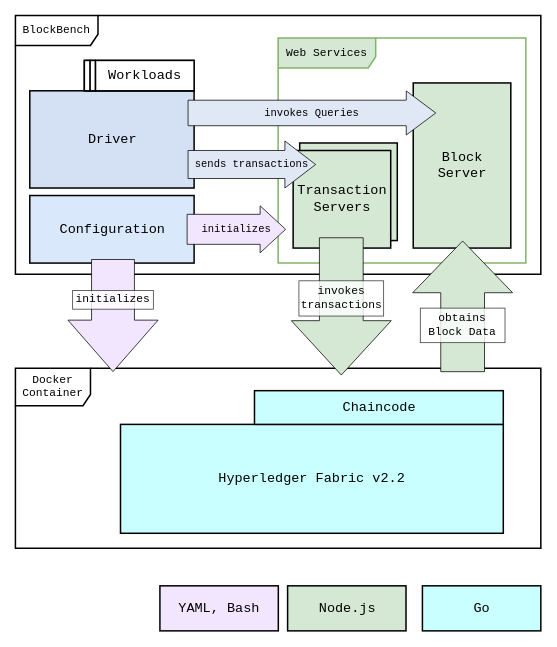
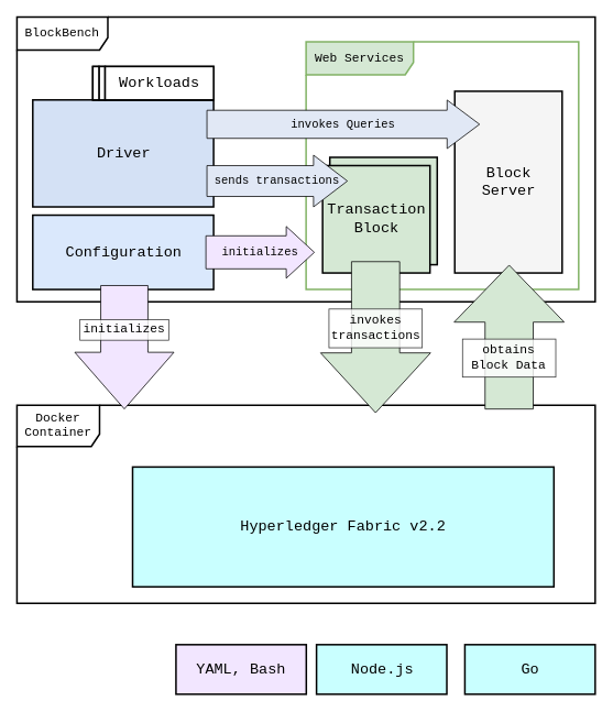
  <mxCell id="0" />
  <mxCell id="1" parent="0" />
  <mxCell id="2" value="BlockBench" style="shape=umlFrame;whiteSpace=wrap;html=1;width=110;height=40;strokeWidth=2;fontFamily=Courier New;fontSize=15;" parent="1" vertex="1"><mxGeometry x="20" y="20" width="700" height="345" as="geometry" /></mxCell>
  <mxCell id="3" value="Web Services" style="shape=umlFrame;whiteSpace=wrap;html=1;width=130;height=40;strokeWidth=2;fontFamily=Courier New;fontSize=15;fillColor=#d5e8d4;strokeColor=#82b366;" parent="1" vertex="1"><mxGeometry x="370" y="50" width="330" height="300" as="geometry" /></mxCell>
  <mxCell id="4" value="" style="html=1;strokeWidth=2;fontFamily=Courier New;fontSize=18;rounded=0;fillColor=#d5e8d4;" parent="1" vertex="1"><mxGeometry x="398.76" y="190" width="130" height="130" as="geometry" /></mxCell>
- <mxCell id="5" value="&lt;div style=&quot;font-size: 18px&quot;&gt;Transaction&lt;/div&gt;&lt;div style=&quot;font-size: 18px&quot;&gt;Servers&lt;br style=&quot;font-size: 18px&quot;&gt;&lt;/div&gt;" style="html=1;strokeWidth=2;fontFamily=Courier New;fontSize=18;rounded=0;fillColor=#d5e8d4;" parent="1" vertex="1"><mxGeometry x="390" y="200" width="130" height="130" as="geometry" /></mxCell>
+ <mxCell id="5" value="&lt;div style=&quot;font-size: 18px&quot;&gt;Transaction&lt;/div&gt;&lt;div style=&quot;font-size: 18px&quot;&gt;Block&lt;br style=&quot;font-size: 18px&quot;&gt;&lt;/div&gt;" style="html=1;strokeWidth=2;fontFamily=Courier New;fontSize=18;rounded=0;fillColor=#d5e8d4;" parent="1" vertex="1"><mxGeometry x="390" y="200" width="130" height="130" as="geometry" /></mxCell>
  <mxCell id="6" value="Docker Container" style="shape=umlFrame;whiteSpace=wrap;html=1;width=100;height=50;strokeWidth=2;fontFamily=Courier New;fontSize=15;" parent="1" vertex="1"><mxGeometry x="20" y="490" width="700" height="240" as="geometry" /></mxCell>
  <mxCell id="7" value="Configuration" style="html=1;strokeWidth=2;fontFamily=Courier New;fontSize=18;rounded=0;fillColor=#dae8fc;" parent="1" vertex="1"><mxGeometry x="39.15" y="260" width="218.91" height="90" as="geometry" /></mxCell>
  <mxCell id="8" value="" style="group" parent="1" vertex="1" connectable="0"><mxGeometry x="160" y="520" width="510" height="190" as="geometry" /></mxCell>
  <mxCell id="9" value="Hyperledger Fabric v2.2" style="rounded=0;whiteSpace=wrap;html=1;strokeWidth=2;fontFamily=Courier New;fontSize=18;fillColor=#C9FFFF;" parent="8" vertex="1"><mxGeometry y="44.909" width="510.0" height="145.091" as="geometry" /></mxCell>
- <mxCell id="10" value="Chaincode" style="rounded=0;whiteSpace=wrap;html=1;strokeWidth=2;fontFamily=Courier New;fontSize=18;fillColor=#C9FFFF;" parent="8" vertex="1"><mxGeometry x="178.5" width="331.5" height="44.909" as="geometry" /></mxCell>
  <mxCell id="11" value="" style="html=1;strokeWidth=1;fontFamily=Courier New;fontSize=18;" parent="1" vertex="1"><mxGeometry x="205.12" y="140" width="7.44" height="39.38" as="geometry" /></mxCell>
  <mxCell id="12" value="" style="group;" parent="1" vertex="1" connectable="0"><mxGeometry x="390" y="299.59" width="155.62" height="195" as="geometry" /></mxCell>
  <mxCell id="13" value="" style="shape=singleArrow;whiteSpace=wrap;html=1;arrowWidth=0.438;arrowSize=0.396;rotation=90;strokeWidth=1;fontFamily=Courier New;fontSize=18;fillColor=#D5E8D4;" parent="12" vertex="1"><mxGeometry x="-27.3" y="41.57" width="182.92" height="133.13" as="geometry" /></mxCell>
  <mxCell id="14" value="invokes transactions " style="rounded=0;whiteSpace=wrap;html=1;sketch=0;strokeWidth=1;gradientColor=none;fontFamily=Courier New;fontSize=15;opacity=80;" parent="12" vertex="1"><mxGeometry x="7.72" y="74.04" width="112.89" height="46.93" as="geometry" /></mxCell>
- <mxCell id="15" value="&lt;div style=&quot;font-size: 18px&quot;&gt;Block&lt;br&gt;&lt;/div&gt;&lt;div style=&quot;font-size: 18px&quot;&gt;Server&lt;br style=&quot;font-size: 18px&quot;&gt;&lt;/div&gt;" style="html=1;strokeWidth=2;fontFamily=Courier New;fontSize=18;rounded=0;fillColor=#D5E8D4;" parent="1" vertex="1"><mxGeometry x="550" y="110" width="130" height="220" as="geometry" /></mxCell>
+ <mxCell id="15" value="&lt;div style=&quot;font-size: 18px&quot;&gt;Block&lt;br&gt;&lt;/div&gt;&lt;div style=&quot;font-size: 18px&quot;&gt;Server&lt;br style=&quot;font-size: 18px&quot;&gt;&lt;/div&gt;" style="html=1;strokeWidth=2;fontFamily=Courier New;fontSize=18;rounded=0;fillColor=#f5f5f5;" parent="1" vertex="1"><mxGeometry x="550" y="110" width="130" height="220" as="geometry" /></mxCell>
  <mxCell id="16" value="" style="group;rotation=-180;" parent="1" vertex="1" connectable="0"><mxGeometry x="528.76" y="316.05" width="151.24" height="195" as="geometry" /></mxCell>
  <mxCell id="17" value="" style="shape=singleArrow;whiteSpace=wrap;html=1;arrowWidth=0.438;arrowSize=0.396;rotation=-90;strokeWidth=1;fontFamily=Courier New;fontSize=18;fillColor=#D5E8D4;" parent="16" vertex="1"><mxGeometry y="25" width="174.16" height="133.13" as="geometry" /></mxCell>
  <mxCell id="18" value="obtains Block Data" style="rounded=0;whiteSpace=wrap;html=1;sketch=0;strokeWidth=1;gradientColor=none;fontFamily=Courier New;fontSize=15;opacity=80;" parent="16" vertex="1"><mxGeometry x="30.63" y="93.95" width="112.89" height="46.05" as="geometry" /></mxCell>
  <mxCell id="19" value="" style="group;strokeWidth=2;" parent="1" vertex="1" connectable="0"><mxGeometry x="39.15" y="90" width="270" height="166.4" as="geometry" /></mxCell>
  <mxCell id="20" value="Driver" style="html=1;strokeWidth=2;fontFamily=Courier New;fontSize=18;fillColor=#D4E1F5;" parent="19" vertex="1"><mxGeometry y="30.476" width="218.91" height="129.524" as="geometry" /></mxCell>
  <mxCell id="21" value="" style="group;strokeWidth=2;strokeColor=#000000;" parent="19" vertex="1" connectable="0"><mxGeometry x="72.68" y="-10" width="146.23" height="40.484" as="geometry" /></mxCell>
  <mxCell id="22" value="" style="html=1;strokeWidth=2;fontFamily=Courier New;fontSize=18;" parent="21" vertex="1"><mxGeometry x="7.44" width="7.44" height="40.484" as="geometry" /></mxCell>
  <mxCell id="23" value="Workloads" style="html=1;strokeWidth=2;fontFamily=Courier New;fontSize=18;" parent="21" vertex="1"><mxGeometry x="14.884" width="131.346" height="40.479" as="geometry" /></mxCell>
  <mxCell id="24" value="" style="html=1;strokeWidth=2;fontFamily=Courier New;fontSize=18;" parent="21" vertex="1"><mxGeometry width="7.44" height="40.484" as="geometry" /></mxCell>
  <mxCell id="25" value="&lt;div&gt;invokes Queries&lt;br&gt;&lt;/div&gt;" style="shape=singleArrow;whiteSpace=wrap;html=1;arrowWidth=0.579;arrowSize=0.119;strokeWidth=1;fontFamily=Courier New;fontSize=14;align=center;fillColor=#E1E8F5;" parent="1" vertex="1"><mxGeometry x="250" y="120.63" width="330" height="58.75" as="geometry" /></mxCell>
  <mxCell id="26" value="" style="group" parent="1" vertex="1" connectable="0"><mxGeometry x="90.005" y="345.225" width="120.0" height="149.37" as="geometry" /></mxCell>
  <mxCell id="27" value="" style="shape=singleArrow;whiteSpace=wrap;html=1;arrowWidth=0.476;arrowSize=0.459;rotation=90;strokeWidth=1;fontFamily=Courier New;fontSize=18;fillColor=#F2E6FF;" parent="26" vertex="1"><mxGeometry x="-14.685" y="14.685" width="149.37" height="120" as="geometry" /></mxCell>
  <mxCell id="28" value="initializes" style="rounded=0;whiteSpace=wrap;html=1;sketch=0;strokeWidth=1;gradientColor=none;fontFamily=Courier New;fontSize=15;opacity=80;" parent="26" vertex="1"><mxGeometry x="6.235" y="41.185" width="107.5" height="25" as="geometry" /></mxCell>
  <mxCell id="29" value="initializes" style="shape=singleArrow;whiteSpace=wrap;html=1;arrowWidth=0.638;arrowSize=0.259;strokeWidth=1;fontFamily=Courier New;fontSize=14;align=center;fillColor=#F2E6FF;" parent="1" vertex="1"><mxGeometry x="248.76" y="273.67" width="131.24" height="62.67" as="geometry" /></mxCell>
  <mxCell id="30" value="&lt;div style=&quot;font-size: 14px&quot;&gt;sends transactions&lt;br style=&quot;font-size: 14px&quot;&gt;&lt;/div&gt;" style="shape=singleArrow;whiteSpace=wrap;html=1;arrowWidth=0.596;arrowSize=0.241;strokeWidth=1;fontFamily=Courier New;fontSize=14;align=center;fillColor=#E1E8F5;" parent="1" vertex="1"><mxGeometry x="250" y="187.33" width="170" height="62.67" as="geometry" /></mxCell>
  <mxCell id="31" value="YAML, Bash" style="html=1;strokeWidth=2;fontFamily=Courier New;fontSize=18;rounded=0;fillColor=#F2E6FF;" parent="1" vertex="1"><mxGeometry x="212.513" y="780" width="157.746" height="60" as="geometry" /></mxCell>
- <mxCell id="32" value="Node.js" style="html=1;strokeWidth=2;fontFamily=Courier New;fontSize=18;rounded=0;fillColor=#D5E8D4;" parent="1" vertex="1"><mxGeometry x="382.63" y="780" width="157.746" height="60" as="geometry" /></mxCell>
+ <mxCell id="32" value="Node.js" style="html=1;strokeWidth=2;fontFamily=Courier New;fontSize=18;rounded=0;fillColor=#c9ffff;" parent="1" vertex="1"><mxGeometry x="382.63" y="780" width="157.746" height="60" as="geometry" /></mxCell>
  <mxCell id="33" value="Go" style="html=1;strokeWidth=2;fontFamily=Courier New;fontSize=18;rounded=0;fillColor=#C9FFFF;" parent="1" vertex="1"><mxGeometry x="562.254" y="780" width="157.746" height="60" as="geometry" /></mxCell>
